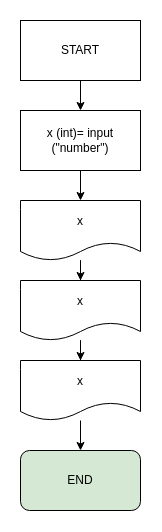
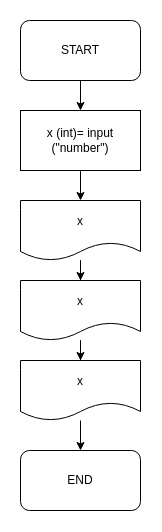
  <mxCell id="0" />
  <mxCell id="1" parent="0" />
  <mxCell id="2" style="edgeStyle=orthogonalEdgeStyle;rounded=0;orthogonalLoop=1;jettySize=auto;html=1;entryX=0.5;entryY=0;entryDx=0;entryDy=0;" edge="1" parent="1" source="3" target="12"><mxGeometry relative="1" as="geometry" /></mxCell>
- <mxCell id="3" value="START" style="whiteSpace=wrap;html=1;rounded=0;" vertex="1" parent="1"><mxGeometry x="20" y="20" width="120" height="60" as="geometry" /></mxCell>
- <mxCell id="4" value="END" style="rounded=1;whiteSpace=wrap;html=1;fillColor=#d5e8d4;" vertex="1" parent="1"><mxGeometry x="20" y="450" width="120" height="60" as="geometry" /></mxCell>
+ <mxCell id="3" value="START" style="rounded=1;whiteSpace=wrap;html=1;" vertex="1" parent="1"><mxGeometry x="20" y="20" width="120" height="60" as="geometry" /></mxCell>
+ <mxCell id="4" value="END" style="rounded=1;whiteSpace=wrap;html=1;" vertex="1" parent="1"><mxGeometry x="20" y="450" width="120" height="60" as="geometry" /></mxCell>
  <mxCell id="5" value="" style="edgeStyle=orthogonalEdgeStyle;rounded=0;orthogonalLoop=1;jettySize=auto;html=1;" edge="1" parent="1" source="6" target="4"><mxGeometry relative="1" as="geometry" /></mxCell>
  <mxCell id="6" value="x" style="shape=document;whiteSpace=wrap;html=1;boundedLbl=1;" vertex="1" parent="1"><mxGeometry x="20" y="360" width="120" height="60" as="geometry" /></mxCell>
  <mxCell id="7" value="" style="edgeStyle=orthogonalEdgeStyle;rounded=0;orthogonalLoop=1;jettySize=auto;html=1;" edge="1" parent="1" source="8" target="6"><mxGeometry relative="1" as="geometry" /></mxCell>
  <mxCell id="8" value="x" style="shape=document;whiteSpace=wrap;html=1;boundedLbl=1;" vertex="1" parent="1"><mxGeometry x="20" y="280" width="120" height="60" as="geometry" /></mxCell>
  <mxCell id="9" value="" style="edgeStyle=orthogonalEdgeStyle;rounded=0;orthogonalLoop=1;jettySize=auto;html=1;" edge="1" parent="1" source="10" target="8"><mxGeometry relative="1" as="geometry" /></mxCell>
  <mxCell id="10" value="x" style="shape=document;whiteSpace=wrap;html=1;boundedLbl=1;" vertex="1" parent="1"><mxGeometry x="20" y="200" width="120" height="60" as="geometry" /></mxCell>
  <mxCell id="11" style="edgeStyle=orthogonalEdgeStyle;rounded=0;orthogonalLoop=1;jettySize=auto;html=1;exitX=0.5;exitY=1;exitDx=0;exitDy=0;entryX=0.5;entryY=0;entryDx=0;entryDy=0;" edge="1" parent="1" source="12" target="10"><mxGeometry relative="1" as="geometry" /></mxCell>
  <mxCell id="12" value="x (int)= input (&quot;number&quot;)" style="rounded=0;whiteSpace=wrap;html=1;" vertex="1" parent="1"><mxGeometry x="20" y="110" width="120" height="60" as="geometry" /></mxCell>
